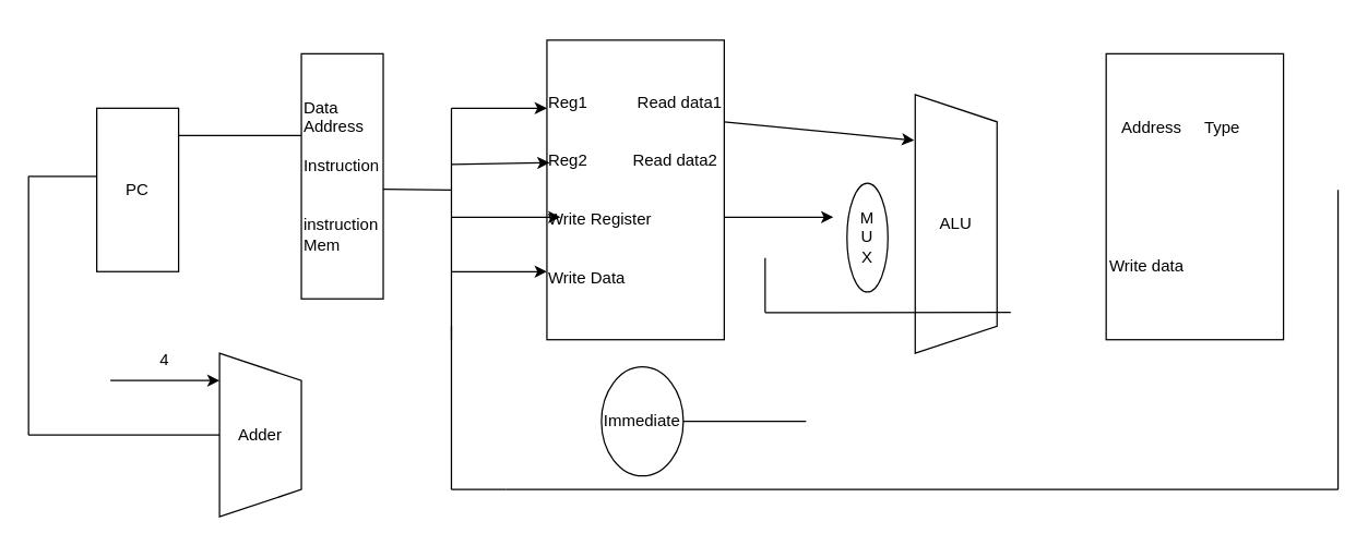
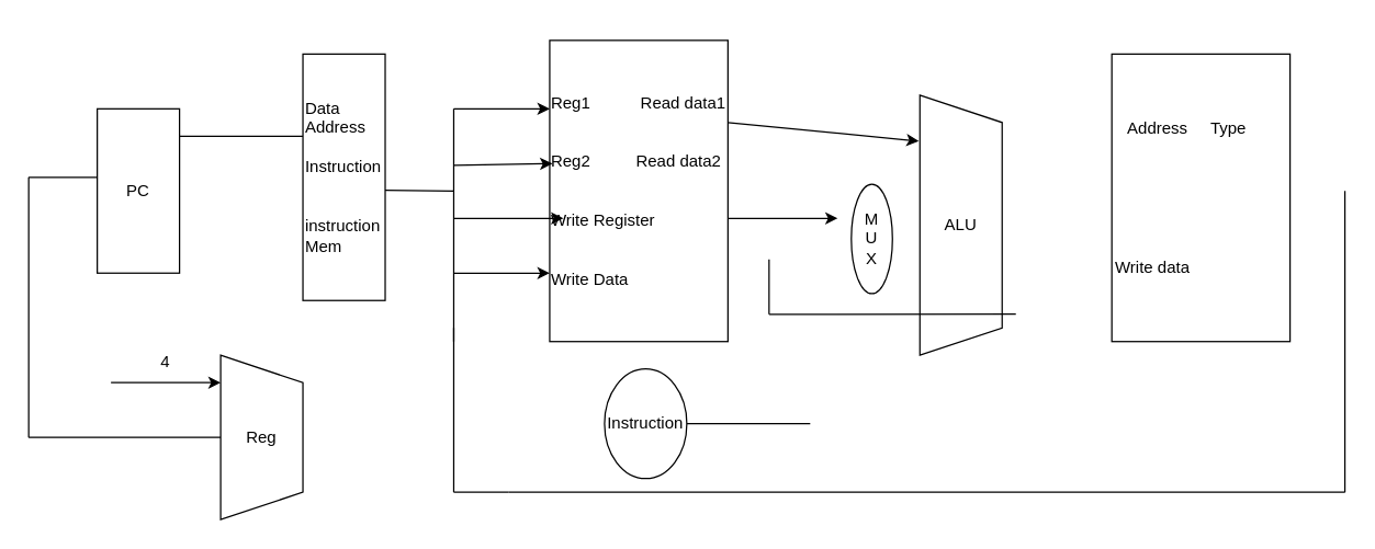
  <mxCell id="0" />
  <mxCell id="1" parent="0" />
  <mxCell id="2" value="PC" style="rounded=0;whiteSpace=wrap;html=1;direction=south;" vertex="1" parent="1"><mxGeometry x="70" y="70" width="60" height="120" as="geometry" /></mxCell>
  <mxCell id="3" value="" style="endArrow=none;html=1;rounded=0;" edge="1" parent="1"><mxGeometry width="50" height="50" relative="1" as="geometry"><mxPoint x="130" y="90" as="sourcePoint" /><mxPoint x="220" y="90" as="targetPoint" /></mxGeometry></mxCell>
  <mxCell id="4" value="&lt;div style=&quot;text-align: left;&quot;&gt;&lt;span style=&quot;background-color: transparent; color: light-dark(rgb(0, 0, 0), rgb(255, 255, 255));&quot;&gt;Reg1&amp;nbsp; &amp;nbsp; &amp;nbsp; &amp;nbsp; &amp;nbsp; &amp;nbsp;Read data1&lt;/span&gt;&lt;/div&gt;&lt;div&gt;&lt;br&gt;&lt;/div&gt;&lt;div&gt;&lt;br&gt;&lt;/div&gt;&lt;div style=&quot;text-align: left;&quot;&gt;Reg2&amp;nbsp; &amp;nbsp; &amp;nbsp; &amp;nbsp; &amp;nbsp; Read data2&amp;nbsp;&lt;/div&gt;&lt;div&gt;&lt;br&gt;&lt;/div&gt;&lt;div&gt;&lt;br&gt;&lt;/div&gt;&lt;div style=&quot;text-align: left;&quot;&gt;Write Register&lt;/div&gt;&lt;div&gt;&lt;br&gt;&lt;/div&gt;&lt;div&gt;&lt;br&gt;&lt;/div&gt;&lt;div style=&quot;text-align: left;&quot;&gt;Write Data&lt;/div&gt;" style="rounded=0;whiteSpace=wrap;html=1;direction=south;" vertex="1" parent="1"><mxGeometry x="400" y="20" width="130" height="220" as="geometry" /></mxCell>
  <mxCell id="5" value="ALU" style="shape=trapezoid;perimeter=trapezoidPerimeter;whiteSpace=wrap;html=1;fixedSize=1;direction=south;" vertex="1" parent="1"><mxGeometry x="670" y="60" width="60" height="190" as="geometry" /></mxCell>
  <mxCell id="6" value="Address&amp;nbsp; &amp;nbsp; &amp;nbsp;Type&amp;nbsp; &amp;nbsp; &amp;nbsp;&amp;nbsp;&lt;div&gt;&lt;br&gt;&lt;/div&gt;&lt;div&gt;&lt;br&gt;&lt;/div&gt;&lt;div&gt;&lt;br&gt;&lt;/div&gt;&lt;div&gt;&lt;br&gt;&lt;/div&gt;&lt;div&gt;&lt;br&gt;&lt;/div&gt;&lt;div&gt;&lt;br&gt;&lt;/div&gt;&lt;div&gt;&lt;span style=&quot;background-color: transparent; color: light-dark(rgb(0, 0, 0), rgb(255, 255, 255));&quot;&gt;Write data&amp;nbsp; &amp;nbsp; &amp;nbsp; &amp;nbsp; &amp;nbsp; &amp;nbsp; &amp;nbsp; &amp;nbsp; &amp;nbsp; &amp;nbsp; &amp;nbsp;&lt;/span&gt;&lt;/div&gt;" style="rounded=0;whiteSpace=wrap;html=1;direction=south;" vertex="1" parent="1"><mxGeometry x="810" y="30" width="130" height="210" as="geometry" /></mxCell>
  <mxCell id="7" value="&lt;div&gt;&lt;br&gt;&lt;/div&gt;&lt;div&gt;&lt;br&gt;&lt;/div&gt;&lt;div&gt;&lt;br&gt;&lt;/div&gt;&lt;div&gt;&lt;br&gt;&lt;/div&gt;&lt;div&gt;&lt;br&gt;&lt;/div&gt;Data Address&lt;div&gt;&lt;br&gt;&lt;/div&gt;&lt;div&gt;Instruction&lt;/div&gt;&lt;div&gt;&lt;br&gt;&lt;/div&gt;&lt;div&gt;&lt;br&gt;&lt;/div&gt;&lt;div&gt;instruction Mem&lt;/div&gt;&lt;div&gt;&lt;br&gt;&lt;/div&gt;&lt;div&gt;&lt;div&gt;&lt;br&gt;&lt;/div&gt;&lt;div&gt;&lt;br&gt;&lt;/div&gt;&lt;div&gt;&lt;br&gt;&lt;/div&gt;&lt;div&gt;&lt;br&gt;&lt;/div&gt;&lt;/div&gt;" style="rounded=0;whiteSpace=wrap;html=1;direction=south;align=left;" vertex="1" parent="1"><mxGeometry x="220" y="30" width="60" height="180" as="geometry" /></mxCell>
  <mxCell id="8" value="" style="endArrow=classic;html=1;rounded=0;entryX=0.318;entryY=1;entryDx=0;entryDy=0;entryPerimeter=0;" edge="1" parent="1"><mxGeometry width="50" height="50" relative="1" as="geometry"><mxPoint x="330" y="70.04" as="sourcePoint" /><mxPoint x="400" y="70" as="targetPoint" /></mxGeometry></mxCell>
  <mxCell id="9" value="" style="endArrow=classic;html=1;rounded=0;entryX=0.449;entryY=0.985;entryDx=0;entryDy=0;entryPerimeter=0;" edge="1" parent="1"><mxGeometry width="50" height="50" relative="1" as="geometry"><mxPoint x="330" y="111.22" as="sourcePoint" /><mxPoint x="401.95" y="110" as="targetPoint" /></mxGeometry></mxCell>
  <mxCell id="10" value="" style="endArrow=classic;html=1;rounded=0;" edge="1" parent="1"><mxGeometry width="50" height="50" relative="1" as="geometry"><mxPoint x="330" y="150" as="sourcePoint" /><mxPoint x="410" y="150" as="targetPoint" /></mxGeometry></mxCell>
  <mxCell id="11" value="" style="endArrow=none;html=1;rounded=0;" edge="1" parent="1"><mxGeometry width="50" height="50" relative="1" as="geometry"><mxPoint x="330" y="240" as="sourcePoint" /><mxPoint x="330" y="70" as="targetPoint" /></mxGeometry></mxCell>
  <mxCell id="12" value="" style="endArrow=none;html=1;rounded=0;" edge="1" parent="1"><mxGeometry width="50" height="50" relative="1" as="geometry"><mxPoint x="280" y="129.5" as="sourcePoint" /><mxPoint x="330" y="130" as="targetPoint" /></mxGeometry></mxCell>
  <mxCell id="13" value="" style="endArrow=classic;html=1;rounded=0;entryX=0.177;entryY=1.013;entryDx=0;entryDy=0;entryPerimeter=0;" edge="1" parent="1" target="5"><mxGeometry width="50" height="50" relative="1" as="geometry"><mxPoint x="530" y="80" as="sourcePoint" /><mxPoint x="580" y="30" as="targetPoint" /></mxGeometry></mxCell>
  <mxCell id="14" value="" style="endArrow=none;html=1;rounded=0;" edge="1" parent="1"><mxGeometry width="50" height="50" relative="1" as="geometry"><mxPoint x="980" y="350" as="sourcePoint" /><mxPoint x="980" y="130" as="targetPoint" /></mxGeometry></mxCell>
  <mxCell id="15" value="" style="endArrow=none;html=1;rounded=0;" edge="1" parent="1"><mxGeometry width="50" height="50" relative="1" as="geometry"><mxPoint x="370" y="350" as="sourcePoint" /><mxPoint x="980" y="350" as="targetPoint" /></mxGeometry></mxCell>
  <mxCell id="16" value="" style="endArrow=none;html=1;rounded=0;" edge="1" parent="1"><mxGeometry width="50" height="50" relative="1" as="geometry"><mxPoint x="330" y="350" as="sourcePoint" /><mxPoint x="330" y="230" as="targetPoint" /></mxGeometry></mxCell>
  <mxCell id="17" value="" style="endArrow=classic;html=1;rounded=0;" edge="1" parent="1"><mxGeometry width="50" height="50" relative="1" as="geometry"><mxPoint x="330" y="190" as="sourcePoint" /><mxPoint x="400" y="190" as="targetPoint" /></mxGeometry></mxCell>
  <mxCell id="18" value="" style="endArrow=none;html=1;rounded=0;" edge="1" parent="1"><mxGeometry width="50" height="50" relative="1" as="geometry"><mxPoint x="20" y="120" as="sourcePoint" /><mxPoint x="70" y="120" as="targetPoint" /></mxGeometry></mxCell>
  <mxCell id="19" value="" style="endArrow=none;html=1;rounded=0;" edge="1" parent="1"><mxGeometry width="50" height="50" relative="1" as="geometry"><mxPoint x="20" y="310" as="sourcePoint" /><mxPoint x="20" y="120" as="targetPoint" /></mxGeometry></mxCell>
  <mxCell id="20" value="" style="endArrow=none;html=1;rounded=0;" edge="1" parent="1"><mxGeometry width="50" height="50" relative="1" as="geometry"><mxPoint x="20" y="310" as="sourcePoint" /><mxPoint x="160" y="310" as="targetPoint" /></mxGeometry></mxCell>
- <mxCell id="21" value="Adder" style="shape=trapezoid;perimeter=trapezoidPerimeter;whiteSpace=wrap;html=1;fixedSize=1;direction=south;" vertex="1" parent="1"><mxGeometry x="160" y="250" width="60" height="120" as="geometry" /></mxCell>
+ <mxCell id="21" value="Reg" style="shape=trapezoid;perimeter=trapezoidPerimeter;whiteSpace=wrap;html=1;fixedSize=1;direction=south;" vertex="1" parent="1"><mxGeometry x="160" y="250" width="60" height="120" as="geometry" /></mxCell>
  <mxCell id="22" value="" style="endArrow=classic;html=1;rounded=0;" edge="1" parent="1"><mxGeometry width="50" height="50" relative="1" as="geometry"><mxPoint x="80" y="270" as="sourcePoint" /><mxPoint x="160" y="270" as="targetPoint" /></mxGeometry></mxCell>
  <mxCell id="23" value="4" style="text;html=1;whiteSpace=wrap;strokeColor=none;fillColor=none;align=center;verticalAlign=middle;rounded=0;" vertex="1" parent="1"><mxGeometry x="90" y="240" width="60" height="30" as="geometry" /></mxCell>
  <mxCell id="24" value="" style="endArrow=none;html=1;rounded=0;" edge="1" parent="1"><mxGeometry width="50" height="50" relative="1" as="geometry"><mxPoint x="330" y="350" as="sourcePoint" /><mxPoint x="370" y="350" as="targetPoint" /></mxGeometry></mxCell>
- <mxCell id="25" value="Immediate" style="ellipse;whiteSpace=wrap;html=1;direction=south;" vertex="1" parent="1"><mxGeometry x="440" y="260" width="60" height="80" as="geometry" /></mxCell>
+ <mxCell id="25" value="Instruction" style="ellipse;whiteSpace=wrap;html=1;direction=south;" vertex="1" parent="1"><mxGeometry x="440" y="260" width="60" height="80" as="geometry" /></mxCell>
  <mxCell id="26" value="" style="endArrow=none;html=1;rounded=0;" edge="1" parent="1"><mxGeometry width="50" height="50" relative="1" as="geometry"><mxPoint x="500" y="300" as="sourcePoint" /><mxPoint x="590" y="300" as="targetPoint" /></mxGeometry></mxCell>
  <mxCell id="27" value="" style="endArrow=none;html=1;rounded=0;" edge="1" parent="1"><mxGeometry width="50" height="50" relative="1" as="geometry"><mxPoint x="560" y="220" as="sourcePoint" /><mxPoint x="560" y="180" as="targetPoint" /></mxGeometry></mxCell>
  <mxCell id="28" value="" style="endArrow=none;html=1;rounded=0;entryX=0.89;entryY=1.031;entryDx=0;entryDy=0;entryPerimeter=0;" edge="1" parent="1"><mxGeometry width="50" height="50" relative="1" as="geometry"><mxPoint x="560" y="220.1" as="sourcePoint" /><mxPoint x="740" y="220" as="targetPoint" /></mxGeometry></mxCell>
  <mxCell id="29" value="M&lt;div&gt;U&lt;/div&gt;&lt;div&gt;X&lt;/div&gt;" style="ellipse;whiteSpace=wrap;html=1;direction=south;" vertex="1" parent="1"><mxGeometry x="620" y="125" width="30" height="80" as="geometry" /></mxCell>
  <mxCell id="30" value="" style="endArrow=classic;html=1;rounded=0;" edge="1" parent="1"><mxGeometry width="50" height="50" relative="1" as="geometry"><mxPoint x="530" y="150" as="sourcePoint" /><mxPoint x="610" y="150" as="targetPoint" /></mxGeometry></mxCell>
